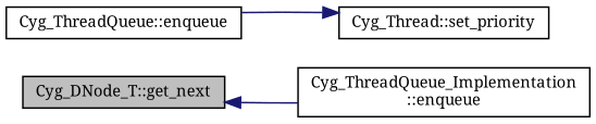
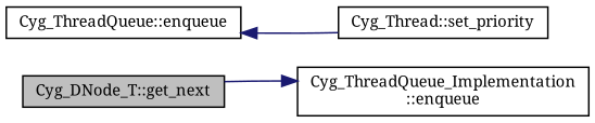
  digraph {
    fontname="Noto Serif"
    rankdir=LR
    node [color=black fillcolor=white fontname="Noto Serif" fontsize=10 shape=record style=filled]
    edge [color=midnightblue dir=back fontname="Noto Serif" fontsize=10 labelfontname=Helvetica labelfontsize=10 style=solid]
    n1 [fillcolor=grey75 fontcolor=black height=0.2 label="Cyg_DNode_T::get_next" width=0.4]
    n2 [height=0.2 label="Cyg_ThreadQueue_Implementation\l::enqueue" width=0.4]
    n3 [height=0.2 label="Cyg_ThreadQueue::enqueue" width=0.4]
    n4 [height=0.2 label="Cyg_Thread::set_priority" width=0.4]
-   n1 -> n2
-   n4 -> n3
+   n2 -> n1
+   n3 -> n4
  }
